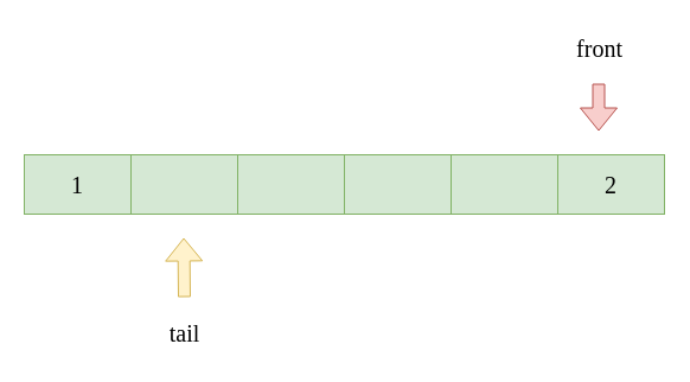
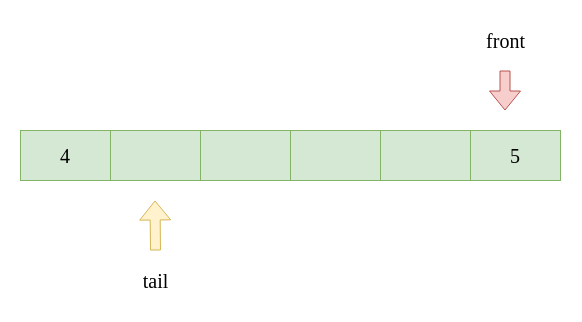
  <mxCell id="0" />
  <mxCell id="1" parent="0" />
- <mxCell id="2" value="1" style="rounded=0;whiteSpace=wrap;html=1;fontSize=20;fontFamily=Comic Sans MS;fillColor=#d5e8d4;strokeColor=#82b366;" vertex="1" parent="1"><mxGeometry x="20" y="130" width="90" height="50" as="geometry" /></mxCell>
+ <mxCell id="2" value="4" style="rounded=0;whiteSpace=wrap;html=1;fontSize=20;fontFamily=Comic Sans MS;fillColor=#d5e8d4;strokeColor=#82b366;" vertex="1" parent="1"><mxGeometry x="20" y="130" width="90" height="50" as="geometry" /></mxCell>
  <mxCell id="3" value="" style="rounded=0;whiteSpace=wrap;html=1;fontSize=20;fontFamily=Comic Sans MS;fillColor=#d5e8d4;strokeColor=#82b366;" vertex="1" parent="1"><mxGeometry x="110" y="130" width="90" height="50" as="geometry" /></mxCell>
  <mxCell id="4" value="" style="rounded=0;whiteSpace=wrap;html=1;fontSize=20;fontFamily=Comic Sans MS;fillColor=#d5e8d4;strokeColor=#82b366;" vertex="1" parent="1"><mxGeometry x="200" y="130" width="90" height="50" as="geometry" /></mxCell>
  <mxCell id="5" value="" style="rounded=0;whiteSpace=wrap;html=1;fontSize=20;fontFamily=Comic Sans MS;fillColor=#d5e8d4;strokeColor=#82b366;" vertex="1" parent="1"><mxGeometry x="290" y="130" width="90" height="50" as="geometry" /></mxCell>
  <mxCell id="6" value="" style="rounded=0;whiteSpace=wrap;html=1;fontSize=20;fontFamily=Comic Sans MS;fillColor=#d5e8d4;strokeColor=#82b366;" vertex="1" parent="1"><mxGeometry x="380" y="130" width="90" height="50" as="geometry" /></mxCell>
- <mxCell id="7" value="2" style="rounded=0;whiteSpace=wrap;html=1;fontSize=20;fontFamily=Comic Sans MS;fillColor=#d5e8d4;strokeColor=#82b366;" vertex="1" parent="1"><mxGeometry x="470" y="130" width="90" height="50" as="geometry" /></mxCell>
+ <mxCell id="7" value="5" style="rounded=0;whiteSpace=wrap;html=1;fontSize=20;fontFamily=Comic Sans MS;fillColor=#d5e8d4;strokeColor=#82b366;" vertex="1" parent="1"><mxGeometry x="470" y="130" width="90" height="50" as="geometry" /></mxCell>
  <mxCell id="8" value="" style="shape=flexArrow;endArrow=classic;html=1;rounded=0;fontFamily=Comic Sans MS;fontSize=20;fillColor=#f8cecc;strokeColor=#b85450;" edge="1" parent="1"><mxGeometry width="50" height="50" relative="1" as="geometry"><mxPoint x="504.5" y="70" as="sourcePoint" /><mxPoint x="504.5" y="110" as="targetPoint" /></mxGeometry></mxCell>
  <mxCell id="9" value="front" style="text;html=1;align=center;verticalAlign=middle;resizable=0;points=[];autosize=1;strokeColor=none;fillColor=none;fontSize=20;fontFamily=Comic Sans MS;" vertex="1" parent="1"><mxGeometry x="470" y="20" width="70" height="40" as="geometry" /></mxCell>
  <mxCell id="10" value="" style="shape=flexArrow;endArrow=classic;html=1;rounded=0;fontFamily=Comic Sans MS;fontSize=20;fillColor=#fff2cc;strokeColor=#d6b656;" edge="1" parent="1"><mxGeometry width="50" height="50" relative="1" as="geometry"><mxPoint x="155" y="250" as="sourcePoint" /><mxPoint x="154.5" y="200" as="targetPoint" /></mxGeometry></mxCell>
  <mxCell id="11" value="tail" style="text;html=1;align=center;verticalAlign=middle;resizable=0;points=[];autosize=1;strokeColor=none;fillColor=none;fontSize=20;fontFamily=Comic Sans MS;" vertex="1" parent="1"><mxGeometry x="130" y="260" width="50" height="40" as="geometry" /></mxCell>
